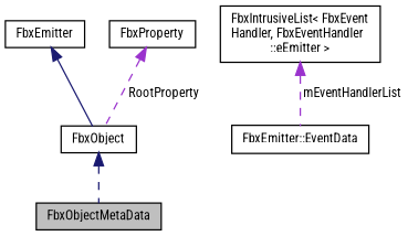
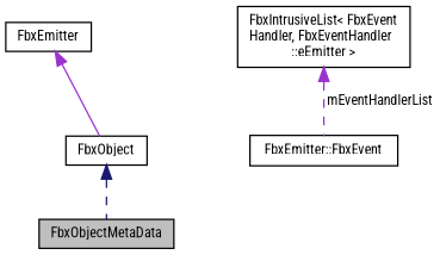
  digraph {
    fontname="Roboto Condensed"
    node [color=black fillcolor=white fontname="Roboto Condensed" fontsize=10 shape=record style=filled]
    edge [color=midnightblue dir=back fontname="Roboto Condensed" fontsize=10 labelfontname=Helvetica labelfontsize=10 style=dashed]
    n1 [fillcolor=grey75 fontcolor=black height=0.2 label=FbxObjectMetaData width=0.4]
    n2 [height=0.2 label=FbxObject width=0.4]
    n3 [height=0.2 label=FbxEmitter width=0.4]
-   n4 [height=0.2 label="FbxEmitter::EventData" width=0.4]
+   n4 [height=0.2 label="FbxEmitter::FbxEvent" width=0.4]
    n5 [height=0.2 label="FbxIntrusiveList\< FbxEvent\lHandler, FbxEventHandler\l::eEmitter \>" width=0.4]
-   n6 [height=0.2 label=FbxProperty width=0.4]
    n2 -> n1
-   n3 -> n2 [style=solid]
+   n3 -> n2 [color=darkorchid3 style=solid]
    n5 -> n4 [color=darkorchid3 label=" mEventHandlerList"]
-   n6 -> n2 [color=darkorchid3 label=" RootProperty"]
  }
